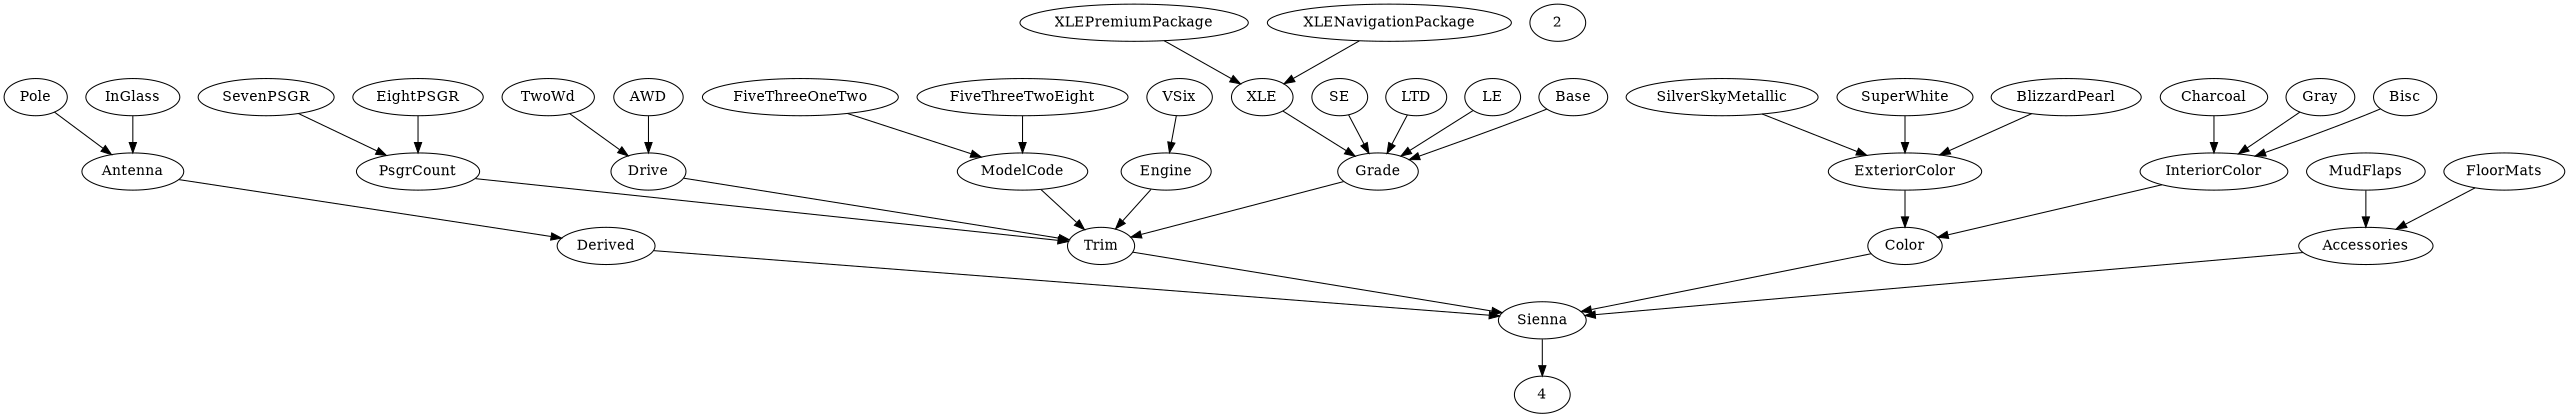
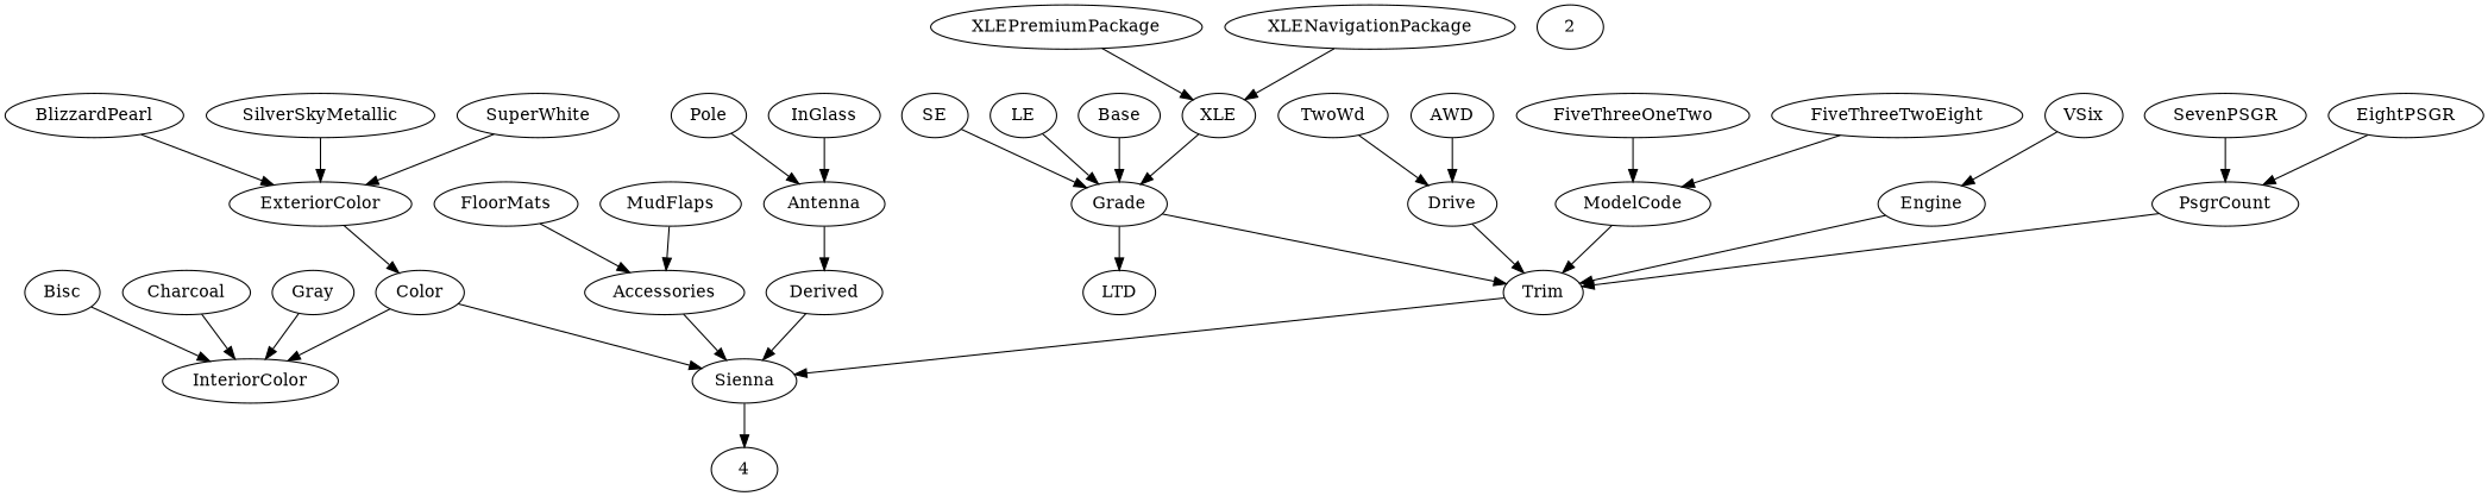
  digraph {
    SilverSkyMetallic
    ExteriorColor
    Color
    Charcoal
    InteriorColor
    Pole
    Antenna
    Derived
    SevenPSGR
    PsgrCount
    Trim
    Sienna
    n13 [label=4]
    Gray
    Drive
    FiveThreeOneTwo
    ModelCode
    VSix
    Engine
    MudFlaps
    Accessories
    XLEPremiumPackage
    XLE
    Grade
    TwoWd
    AWD
    FiveThreeTwoEight
    SE
    EightPSGR
    XLENavigationPackage
    n31 [label=2]
    LTD
    InGlass
    SuperWhite
    LE
    Base
    BlizzardPearl
    Bisc
    FloorMats
    SilverSkyMetallic -> ExteriorColor
    ExteriorColor -> Color
    Color -> Sienna
    Charcoal -> InteriorColor
-   InteriorColor -> Color
+   Color -> InteriorColor
    Pole -> Antenna
    Antenna -> Derived
    Derived -> Sienna
    SevenPSGR -> PsgrCount
    PsgrCount -> Trim
    Trim -> Sienna
    Sienna -> n13
    Gray -> InteriorColor
    Drive -> Trim
    FiveThreeOneTwo -> ModelCode
    ModelCode -> Trim
    VSix -> Engine
    Engine -> Trim
    MudFlaps -> Accessories
    Accessories -> Sienna
    XLEPremiumPackage -> XLE
    XLE -> Grade
    Grade -> Trim
    TwoWd -> Drive
    AWD -> Drive
    FiveThreeTwoEight -> ModelCode
    SE -> Grade
    EightPSGR -> PsgrCount
    XLENavigationPackage -> XLE
-   LTD -> Grade
+   Grade -> LTD
    InGlass -> Antenna
    SuperWhite -> ExteriorColor
    LE -> Grade
    Base -> Grade
    BlizzardPearl -> ExteriorColor
    Bisc -> InteriorColor
    FloorMats -> Accessories
  }
